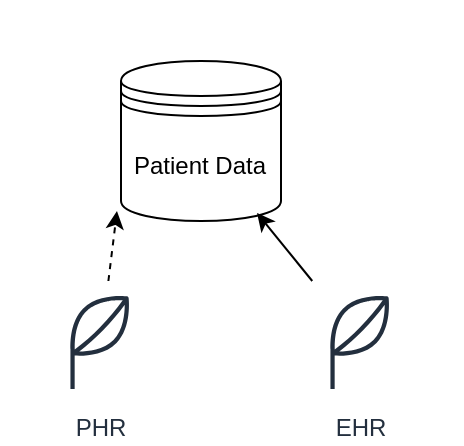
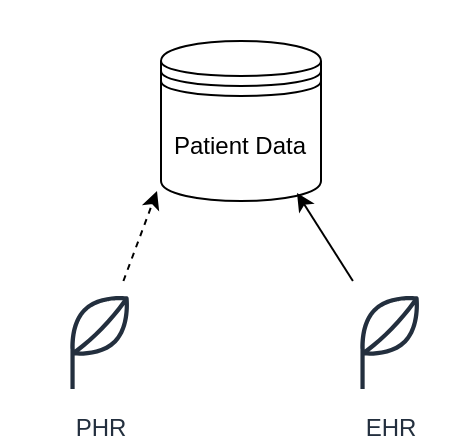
  <mxCell id="0" />
  <mxCell id="1" parent="0" />
- <mxCell id="2" value="Patient Data" style="shape=datastore;whiteSpace=wrap;html=1;" vertex="1" parent="1"><mxGeometry x="60" y="30" width="80" height="80" as="geometry" /></mxCell>
+ <mxCell id="2" value="Patient Data" style="shape=datastore;whiteSpace=wrap;html=1;" vertex="1" parent="1"><mxGeometry x="80" y="20" width="80" height="80" as="geometry" /></mxCell>
  <mxCell id="3" value="PHR" style="outlineConnect=0;fontColor=#232F3E;gradientColor=none;strokeColor=#232F3E;fillColor=#ffffff;dashed=0;verticalLabelPosition=bottom;verticalAlign=top;align=center;html=1;fontSize=12;fontStyle=0;aspect=fixed;shape=mxgraph.aws4.resourceIcon;resIcon=mxgraph.aws4.application;" vertex="1" parent="1"><mxGeometry x="20" y="140" width="60" height="60" as="geometry" /></mxCell>
- <mxCell id="4" value="EHR" style="outlineConnect=0;fontColor=#232F3E;gradientColor=none;strokeColor=#232F3E;fillColor=#ffffff;dashed=0;verticalLabelPosition=bottom;verticalAlign=top;align=center;html=1;fontSize=12;fontStyle=0;aspect=fixed;shape=mxgraph.aws4.resourceIcon;resIcon=mxgraph.aws4.application;" vertex="1" parent="1"><mxGeometry x="150" y="140" width="60" height="60" as="geometry" /></mxCell>
+ <mxCell id="4" value="EHR" style="outlineConnect=0;fontColor=#232F3E;gradientColor=none;strokeColor=#232F3E;fillColor=#ffffff;dashed=0;verticalLabelPosition=bottom;verticalAlign=top;align=center;html=1;fontSize=12;fontStyle=0;aspect=fixed;shape=mxgraph.aws4.resourceIcon;resIcon=mxgraph.aws4.application;" vertex="1" parent="1"><mxGeometry x="165" y="140" width="60" height="60" as="geometry" /></mxCell>
  <mxCell id="5" value="" style="endArrow=classic;html=1;entryX=-0.025;entryY=0.938;entryDx=0;entryDy=0;entryPerimeter=0;dashed=1;" edge="1" parent="1" source="3" target="2"><mxGeometry width="50" height="50" relative="1" as="geometry"><mxPoint x="-20" y="290" as="sourcePoint" /><mxPoint x="30" y="240" as="targetPoint" /></mxGeometry></mxCell>
  <mxCell id="6" value="" style="endArrow=classic;html=1;entryX=0.85;entryY=0.95;entryDx=0;entryDy=0;entryPerimeter=0;" edge="1" parent="1" source="4" target="2"><mxGeometry width="50" height="50" relative="1" as="geometry"><mxPoint x="150.005" y="144.96" as="sourcePoint" /><mxPoint x="190.79" y="100" as="targetPoint" /></mxGeometry></mxCell>
